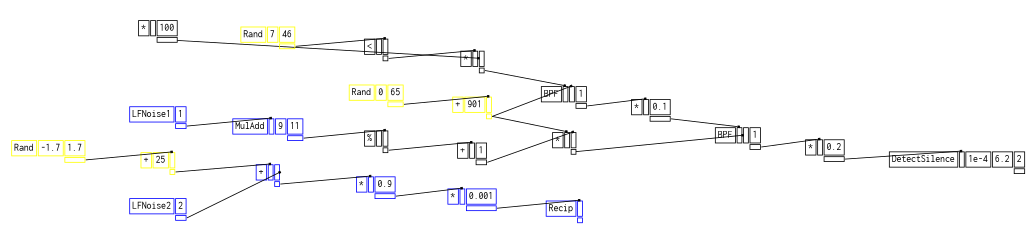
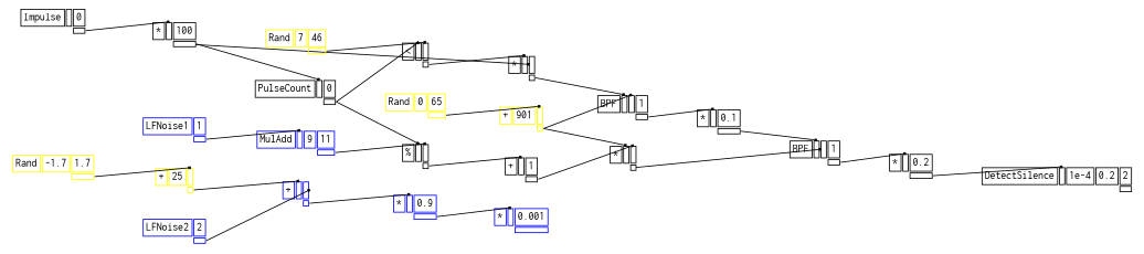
  digraph {
    rankdir=LR
    splines=false
    node [color=black fontname=Courier fontsize=12 shape=plaintext]
    edge [arrowhead=box arrowsize=0.25 headport=i_0 tailport=o_0]
    n1 [color=yellow label=<<TABLE BORDER="0" CELLBORDER="1"><TR><TD>Rand</TD><TD ID="u_3:K_0">-1.7</TD><TD ID="u_3:K_1">1.7</TD></TR><TR><TD BORDER="0"></TD><TD BORDER="0"></TD><TD PORT="o_0" ID="u_3:o_0"></TD></TR></TABLE>>]
    n2 [color=yellow label=<<TABLE BORDER="0" CELLBORDER="1"><TR><TD>+</TD><TD ID="u_4:K_0">25</TD><TD PORT="i_1" ID="u_4:i_1"></TD></TR><TR><TD BORDER="0"></TD><TD BORDER="0"></TD><TD PORT="o_0" ID="u_4:o_0"></TD></TR></TABLE>>]
    n3 [color=blue label=<<TABLE BORDER="0" CELLBORDER="1"><TR><TD>+</TD><TD PORT="i_0" ID="u_7:i_0"></TD><TD PORT="i_1" ID="u_7:i_1"></TD></TR><TR><TD BORDER="0"></TD><TD BORDER="0"></TD><TD PORT="o_0" ID="u_7:o_0"></TD></TR></TABLE>>]
    n4 [color=blue label=<<TABLE BORDER="0" CELLBORDER="1"><TR><TD>*</TD><TD PORT="i_0" ID="u_9:i_0"></TD><TD ID="u_9:K_1">0.9</TD></TR><TR><TD BORDER="0"></TD><TD BORDER="0"></TD><TD PORT="o_0" ID="u_9:o_0"></TD></TR></TABLE>>]
    n5 [color=blue label=<<TABLE BORDER="0" CELLBORDER="1"><TR><TD>LFNoise2</TD><TD ID="u_6:K_0">2</TD></TR><TR><TD BORDER="0"></TD><TD PORT="o_0" ID="u_6:o_0"></TD></TR></TABLE>>]
    n6 [color=blue label=<<TABLE BORDER="0" CELLBORDER="1"><TR><TD>*</TD><TD PORT="i_0" ID="u_11:i_0"></TD><TD ID="u_11:K_1">0.001</TD></TR><TR><TD BORDER="0"></TD><TD BORDER="0"></TD><TD PORT="o_0" ID="u_11:o_0"></TD></TR></TABLE>>]
-   n7 [color=blue label=<<TABLE BORDER="0" CELLBORDER="1"><TR><TD>Recip</TD><TD PORT="i_0" ID="u_12:i_0"></TD></TR><TR><TD BORDER="0"></TD><TD PORT="o_0" ID="u_12:o_0"></TD></TR></TABLE>>]
+   n8 [label=<<TABLE BORDER="0" CELLBORDER="1"><TR><TD>Impulse</TD><TD PORT="i_0" ID="u_14:i_0"></TD><TD ID="u_14:K_1">0</TD></TR><TR><TD BORDER="0"></TD><TD BORDER="0"></TD><TD PORT="o_0" ID="u_14:o_0"></TD></TR></TABLE>>]
    n9 [label=<<TABLE BORDER="0" CELLBORDER="1"><TR><TD>*</TD><TD PORT="i_0" ID="u_16:i_0"></TD><TD ID="u_16:K_1">100</TD></TR><TR><TD BORDER="0"></TD><TD BORDER="0"></TD><TD PORT="o_0" ID="u_16:o_0"></TD></TR></TABLE>>]
+   n10 [label=<<TABLE BORDER="0" CELLBORDER="1"><TR><TD>PulseCount</TD><TD PORT="i_0" ID="u_17:i_0"></TD><TD ID="u_17:K_1">0</TD></TR><TR><TD BORDER="0"></TD><TD BORDER="0"></TD><TD PORT="o_0" ID="u_17:o_0"></TD></TR></TABLE>>]
    n11 [label=<<TABLE BORDER="0" CELLBORDER="1"><TR><TD>*</TD><TD PORT="i_0" ID="u_22:i_0"></TD><TD PORT="i_1" ID="u_22:i_1"></TD></TR><TR><TD BORDER="0"></TD><TD BORDER="0"></TD><TD PORT="o_0" ID="u_22:o_0"></TD></TR></TABLE>>]
    n12 [label=<<TABLE BORDER="0" CELLBORDER="1"><TR><TD>&lt;</TD><TD PORT="i_0" ID="u_21:i_0"></TD><TD PORT="i_1" ID="u_21:i_1"></TD></TR><TR><TD BORDER="0"></TD><TD BORDER="0"></TD><TD PORT="o_0" ID="u_21:o_0"></TD></TR></TABLE>>]
    n13 [label=<<TABLE BORDER="0" CELLBORDER="1"><TR><TD>%</TD><TD PORT="i_0" ID="u_35:i_0"></TD><TD PORT="i_1" ID="u_35:i_1"></TD></TR><TR><TD BORDER="0"></TD><TD BORDER="0"></TD><TD PORT="o_0" ID="u_35:o_0"></TD></TR></TABLE>>]
    n14 [label=<<TABLE BORDER="0" CELLBORDER="1"><TR><TD>BPF</TD><TD PORT="i_0" ID="u_28:i_0"></TD><TD PORT="i_1" ID="u_28:i_1"></TD><TD ID="u_28:K_2">1</TD></TR><TR><TD BORDER="0"></TD><TD BORDER="0"></TD><TD BORDER="0"></TD><TD PORT="o_0" ID="u_28:o_0"></TD></TR></TABLE>>]
    n15 [label=<<TABLE BORDER="0" CELLBORDER="1"><TR><TD>+</TD><TD PORT="i_0" ID="u_36:i_0"></TD><TD ID="u_36:K_1">1</TD></TR><TR><TD BORDER="0"></TD><TD BORDER="0"></TD><TD PORT="o_0" ID="u_36:o_0"></TD></TR></TABLE>>]
    n16 [color=yellow label=<<TABLE BORDER="0" CELLBORDER="1"><TR><TD>Rand</TD><TD ID="u_20:K_0">7</TD><TD ID="u_20:K_1">46</TD></TR><TR><TD BORDER="0"></TD><TD BORDER="0"></TD><TD PORT="o_0" ID="u_20:o_0"></TD></TR></TABLE>>]
    n17 [label=<<TABLE BORDER="0" CELLBORDER="1"><TR><TD>*</TD><TD PORT="i_0" ID="u_30:i_0"></TD><TD ID="u_30:K_1">0.1</TD></TR><TR><TD BORDER="0"></TD><TD BORDER="0"></TD><TD PORT="o_0" ID="u_30:o_0"></TD></TR></TABLE>>]
    n18 [color=yellow label=<<TABLE BORDER="0" CELLBORDER="1"><TR><TD>Rand</TD><TD ID="u_25:K_0">0</TD><TD ID="u_25:K_1">65</TD></TR><TR><TD BORDER="0"></TD><TD BORDER="0"></TD><TD PORT="o_0" ID="u_25:o_0"></TD></TR></TABLE>>]
    n19 [color=yellow label=<<TABLE BORDER="0" CELLBORDER="1"><TR><TD>+</TD><TD ID="u_26:K_0">901</TD><TD PORT="i_1" ID="u_26:i_1"></TD></TR><TR><TD BORDER="0"></TD><TD BORDER="0"></TD><TD PORT="o_0" ID="u_26:o_0"></TD></TR></TABLE>>]
    n20 [label=<<TABLE BORDER="0" CELLBORDER="1"><TR><TD>*</TD><TD PORT="i_0" ID="u_37:i_0"></TD><TD PORT="i_1" ID="u_37:i_1"></TD></TR><TR><TD BORDER="0"></TD><TD BORDER="0"></TD><TD PORT="o_0" ID="u_37:o_0"></TD></TR></TABLE>>]
    n21 [label=<<TABLE BORDER="0" CELLBORDER="1"><TR><TD>BPF</TD><TD PORT="i_0" ID="u_38:i_0"></TD><TD PORT="i_1" ID="u_38:i_1"></TD><TD ID="u_38:K_2">1</TD></TR><TR><TD BORDER="0"></TD><TD BORDER="0"></TD><TD BORDER="0"></TD><TD PORT="o_0" ID="u_38:o_0"></TD></TR></TABLE>>]
    n22 [label=<<TABLE BORDER="0" CELLBORDER="1"><TR><TD>*</TD><TD PORT="i_0" ID="u_40:i_0"></TD><TD ID="u_40:K_1">0.2</TD></TR><TR><TD BORDER="0"></TD><TD BORDER="0"></TD><TD PORT="o_0" ID="u_40:o_0"></TD></TR></TABLE>>]
    n23 [color=blue label=<<TABLE BORDER="0" CELLBORDER="1"><TR><TD>LFNoise1</TD><TD ID="u_31:K_0">1</TD></TR><TR><TD BORDER="0"></TD><TD PORT="o_0" ID="u_31:o_0"></TD></TR></TABLE>>]
    n24 [color=blue label=<<TABLE BORDER="0" CELLBORDER="1"><TR><TD>MulAdd</TD><TD PORT="i_0" ID="u_34:i_0"></TD><TD ID="u_34:K_1">9</TD><TD ID="u_34:K_2">11</TD></TR><TR><TD BORDER="0"></TD><TD BORDER="0"></TD><TD BORDER="0"></TD><TD PORT="o_0" ID="u_34:o_0"></TD></TR></TABLE>>]
-   n25 [label=<<TABLE BORDER="0" CELLBORDER="1"><TR><TD>DetectSilence</TD><TD PORT="i_0" ID="u_42:i_0"></TD><TD ID="u_42:K_1">1e-4</TD><TD ID="u_42:K_2">6.2</TD><TD ID="u_42:K_3">2</TD></TR><TR><TD BORDER="0"></TD><TD BORDER="0"></TD><TD BORDER="0"></TD><TD BORDER="0"></TD><TD PORT="o_0" ID="u_42:o_0"></TD></TR></TABLE>>]
+   n25 [label=<<TABLE BORDER="0" CELLBORDER="1"><TR><TD>DetectSilence</TD><TD PORT="i_0" ID="u_42:i_0"></TD><TD ID="u_42:K_1">1e-4</TD><TD ID="u_42:K_2">0.2</TD><TD ID="u_42:K_3">2</TD></TR><TR><TD BORDER="0"></TD><TD BORDER="0"></TD><TD BORDER="0"></TD><TD BORDER="0"></TD><TD PORT="o_0" ID="u_42:o_0"></TD></TR></TABLE>>]
    n1 -> n2 [headport=i_1]
    n2 -> n3
    n3 -> n4
    n4 -> n6
    n5 -> n3 [headport=i_1]
-   n6 -> n7
+   n8 -> n9
+   n9 -> n10
    n9 -> n11 [headport=i_1]
+   n10 -> n12
+   n10 -> n13
    n11 -> n14
    n12 -> n11
    n13 -> n15
    n14 -> n17
    n15 -> n20 [headport=i_1]
    n16 -> n12 [headport=i_1]
    n17 -> n21
    n18 -> n19 [headport=i_1]
    n19 -> n14 [headport=i_1]
    n19 -> n20
    n20 -> n21 [headport=i_1]
    n21 -> n22
    n22 -> n25
    n23 -> n24
    n24 -> n13 [headport=i_1]
  }
